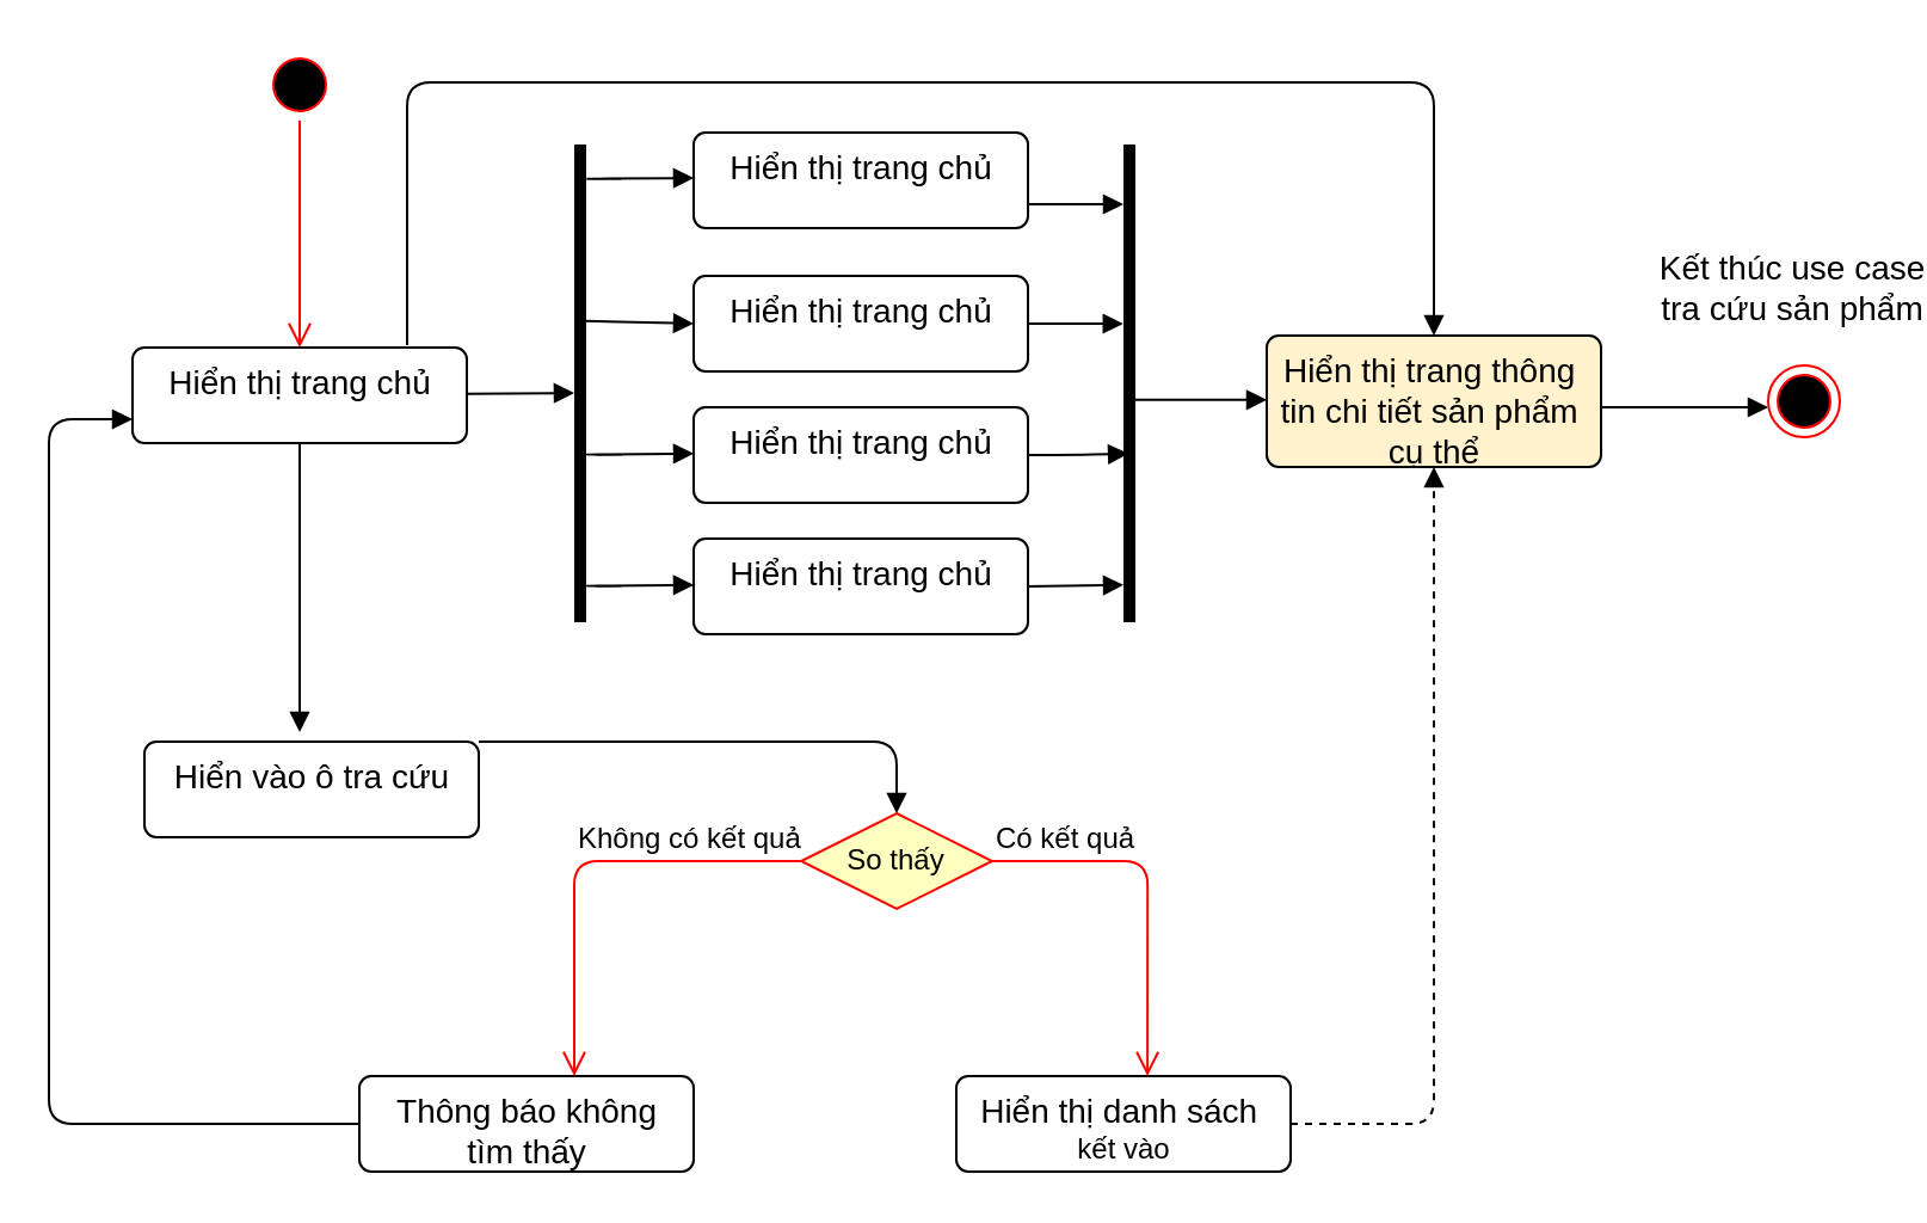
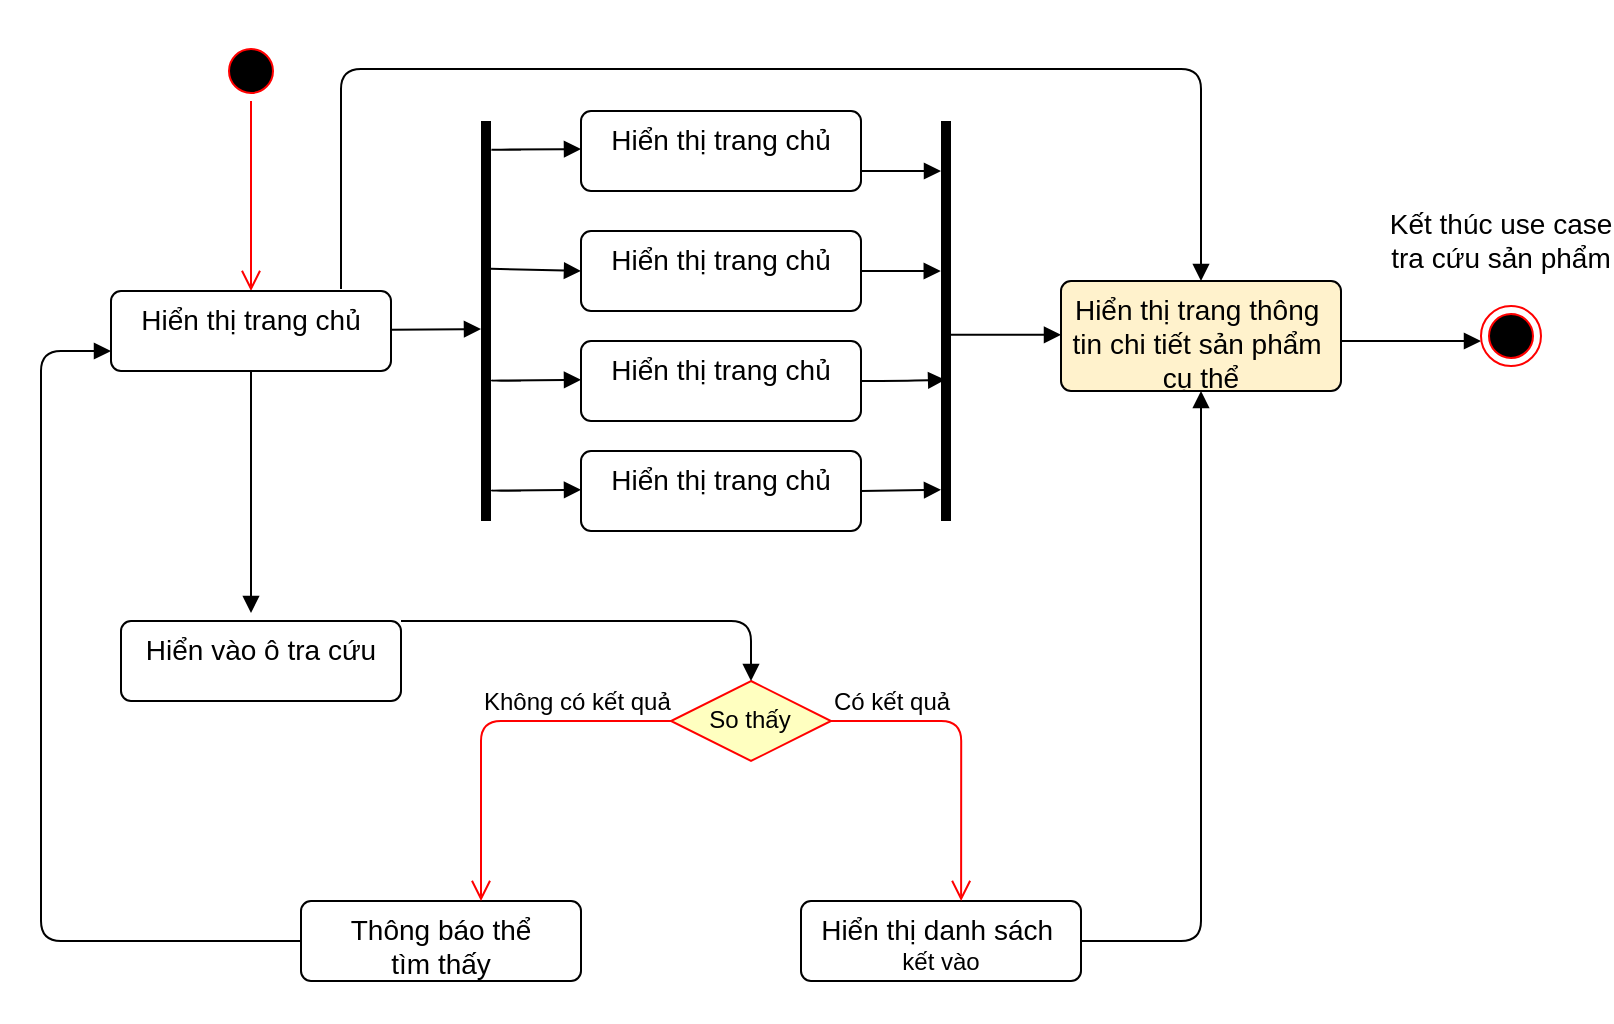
  <mxCell id="0" />
  <mxCell id="1" parent="0" />
  <mxCell id="2" value="" style="ellipse;html=1;shape=startState;fillColor=#000000;strokeColor=#ff0000;" vertex="1" parent="1"><mxGeometry x="110" y="20" width="30" height="30" as="geometry" /></mxCell>
  <mxCell id="3" value="" style="edgeStyle=orthogonalEdgeStyle;html=1;verticalAlign=bottom;endArrow=open;endSize=8;strokeColor=#ff0000;entryX=0.5;entryY=0;entryDx=0;entryDy=0;" edge="1" source="2" parent="1" target="4"><mxGeometry relative="1" as="geometry"><mxPoint x="125" y="140" as="targetPoint" /></mxGeometry></mxCell>
  <mxCell id="4" value="&lt;font style=&quot;font-size: 14px&quot;&gt;Hiển thị trang chủ&lt;/font&gt;" style="html=1;align=center;verticalAlign=top;rounded=1;absoluteArcSize=1;arcSize=10;dashed=0;" vertex="1" parent="1"><mxGeometry x="55" y="145" width="140" height="40" as="geometry" /></mxCell>
  <mxCell id="5" value="&lt;font style=&quot;font-size: 14px&quot;&gt;Hiển vào ô tra cứu&lt;/font&gt;" style="html=1;align=center;verticalAlign=top;rounded=1;absoluteArcSize=1;arcSize=10;dashed=0;" vertex="1" parent="1"><mxGeometry x="60" y="310" width="140" height="40" as="geometry" /></mxCell>
  <mxCell id="6" value="" style="html=1;verticalAlign=bottom;endArrow=block;exitX=0.5;exitY=1;exitDx=0;exitDy=0;" edge="1" parent="1" source="4"><mxGeometry width="80" relative="1" as="geometry"><mxPoint x="150" y="270" as="sourcePoint" /><mxPoint x="125" y="306" as="targetPoint" /></mxGeometry></mxCell>
- <mxCell id="7" value="&lt;font style=&quot;font-size: 14px&quot;&gt;Thông báo không &lt;br&gt;tìm thấy&lt;/font&gt;" style="html=1;align=center;verticalAlign=top;rounded=1;absoluteArcSize=1;arcSize=10;dashed=0;" vertex="1" parent="1"><mxGeometry x="150" y="450" width="140" height="40" as="geometry" /></mxCell>
+ <mxCell id="7" value="&lt;font style=&quot;font-size: 14px&quot;&gt;Thông báo thể &lt;br&gt;tìm thấy&lt;/font&gt;" style="html=1;align=center;verticalAlign=top;rounded=1;absoluteArcSize=1;arcSize=10;dashed=0;" vertex="1" parent="1"><mxGeometry x="150" y="450" width="140" height="40" as="geometry" /></mxCell>
  <mxCell id="8" value="" style="html=1;verticalAlign=bottom;endArrow=block;exitX=0;exitY=0.5;exitDx=0;exitDy=0;entryX=0;entryY=0.75;entryDx=0;entryDy=0;" edge="1" parent="1" source="7" target="4"><mxGeometry x="-1" y="-155" width="80" relative="1" as="geometry"><mxPoint x="-10" y="460" as="sourcePoint" /><mxPoint x="60" y="219.41" as="targetPoint" /><Array as="points"><mxPoint x="20" y="470" /><mxPoint x="20" y="360" /><mxPoint x="20" y="175" /></Array><mxPoint x="-40" y="-5" as="offset" /></mxGeometry></mxCell>
  <mxCell id="9" value="&lt;span style=&quot;font-size: 14px&quot;&gt;Hiển thị danh sách&amp;nbsp;&lt;br&gt;&lt;/span&gt;kết vào" style="html=1;align=center;verticalAlign=top;rounded=1;absoluteArcSize=1;arcSize=10;dashed=0;" vertex="1" parent="1"><mxGeometry x="400" y="450" width="140" height="40" as="geometry" /></mxCell>
  <mxCell id="10" value="So thấy" style="rhombus;whiteSpace=wrap;html=1;fillColor=#ffffc0;strokeColor=#ff0000;" vertex="1" parent="1"><mxGeometry x="335" y="340" width="80" height="40" as="geometry" /></mxCell>
  <mxCell id="11" value="&lt;font style=&quot;font-size: 12px&quot;&gt;Có kết quả&lt;/font&gt;" style="edgeStyle=orthogonalEdgeStyle;html=1;align=left;verticalAlign=bottom;endArrow=open;endSize=8;strokeColor=#ff0000;" edge="1" parent="1"><mxGeometry x="-1" relative="1" as="geometry"><mxPoint x="480.059" y="450" as="targetPoint" /><mxPoint x="415" y="360" as="sourcePoint" /><Array as="points"><mxPoint x="480" y="360" /></Array></mxGeometry></mxCell>
  <mxCell id="12" value="&lt;font style=&quot;font-size: 12px&quot;&gt;Không có kết quả&lt;/font&gt;" style="edgeStyle=orthogonalEdgeStyle;html=1;align=left;verticalAlign=bottom;endArrow=open;endSize=8;strokeColor=#ff0000;exitX=0;exitY=0.5;exitDx=0;exitDy=0;" edge="1" parent="1"><mxGeometry x="0.027" relative="1" as="geometry"><mxPoint x="240" y="450" as="targetPoint" /><mxPoint x="335" y="360" as="sourcePoint" /><Array as="points"><mxPoint x="240" y="360" /></Array><mxPoint as="offset" /></mxGeometry></mxCell>
  <mxCell id="13" value="" style="html=1;verticalAlign=bottom;endArrow=block;entryX=0.5;entryY=0;entryDx=0;entryDy=0;" edge="1" parent="1" target="10"><mxGeometry width="80" relative="1" as="geometry"><mxPoint x="200" y="310" as="sourcePoint" /><mxPoint x="280" y="310" as="targetPoint" /><Array as="points"><mxPoint x="240" y="310" /><mxPoint x="375" y="310" /></Array></mxGeometry></mxCell>
  <mxCell id="14" value="&lt;font style=&quot;font-size: 14px&quot;&gt;Hiển thị trang chủ&lt;/font&gt;" style="html=1;align=center;verticalAlign=top;rounded=1;absoluteArcSize=1;arcSize=10;dashed=0;" vertex="1" parent="1"><mxGeometry x="290" y="55" width="140" height="40" as="geometry" /></mxCell>
  <mxCell id="15" value="&lt;font style=&quot;font-size: 14px&quot;&gt;Hiển thị trang chủ&lt;/font&gt;" style="html=1;align=center;verticalAlign=top;rounded=1;absoluteArcSize=1;arcSize=10;dashed=0;" vertex="1" parent="1"><mxGeometry x="290" y="115" width="140" height="40" as="geometry" /></mxCell>
  <mxCell id="16" value="&lt;font style=&quot;font-size: 14px&quot;&gt;Hiển thị trang chủ&lt;/font&gt;" style="html=1;align=center;verticalAlign=top;rounded=1;absoluteArcSize=1;arcSize=10;dashed=0;" vertex="1" parent="1"><mxGeometry x="290" y="170" width="140" height="40" as="geometry" /></mxCell>
  <mxCell id="17" value="&lt;font style=&quot;font-size: 14px&quot;&gt;Hiển thị trang chủ&lt;/font&gt;" style="html=1;align=center;verticalAlign=top;rounded=1;absoluteArcSize=1;arcSize=10;dashed=0;" vertex="1" parent="1"><mxGeometry x="290" y="225" width="140" height="40" as="geometry" /></mxCell>
  <mxCell id="18" value="" style="html=1;points=[];perimeter=orthogonalPerimeter;fillColor=#000000;strokeColor=none;" vertex="1" parent="1"><mxGeometry x="240" y="60" width="5" height="200" as="geometry" /></mxCell>
  <mxCell id="19" value="" style="html=1;verticalAlign=bottom;endArrow=block;" edge="1" parent="1"><mxGeometry x="0.25" y="-40" width="80" relative="1" as="geometry"><mxPoint x="195" y="164.41" as="sourcePoint" /><mxPoint x="240" y="164" as="targetPoint" /><mxPoint x="-1" as="offset" /></mxGeometry></mxCell>
  <mxCell id="20" value="" style="html=1;verticalAlign=bottom;endArrow=block;" edge="1" parent="1"><mxGeometry width="80" relative="1" as="geometry"><mxPoint x="260" y="74.41" as="sourcePoint" /><mxPoint x="290" y="74" as="targetPoint" /><Array as="points"><mxPoint x="240" y="74.41" /></Array></mxGeometry></mxCell>
  <mxCell id="21" value="" style="html=1;verticalAlign=bottom;endArrow=block;entryX=0;entryY=0.5;entryDx=0;entryDy=0;exitX=0.008;exitY=0.369;exitDx=0;exitDy=0;exitPerimeter=0;" edge="1" parent="1" source="18" target="15"><mxGeometry width="80" relative="1" as="geometry"><mxPoint x="250" y="135" as="sourcePoint" /><mxPoint x="300" y="84" as="targetPoint" /><Array as="points" /></mxGeometry></mxCell>
  <mxCell id="22" value="" style="html=1;verticalAlign=bottom;endArrow=block;" edge="1" parent="1"><mxGeometry width="80" relative="1" as="geometry"><mxPoint x="260" y="189.82" as="sourcePoint" /><mxPoint x="290" y="189.41" as="targetPoint" /><Array as="points"><mxPoint x="240" y="189.82" /></Array></mxGeometry></mxCell>
  <mxCell id="23" value="" style="html=1;verticalAlign=bottom;endArrow=block;" edge="1" parent="1"><mxGeometry width="80" relative="1" as="geometry"><mxPoint x="260" y="244.82" as="sourcePoint" /><mxPoint x="290" y="244.41" as="targetPoint" /><Array as="points"><mxPoint x="240" y="244.82" /></Array></mxGeometry></mxCell>
  <mxCell id="24" value="&lt;span style=&quot;color: rgba(0 , 0 , 0 , 0) ; font-family: monospace ; font-size: 0px&quot;&gt;%3CmxGraphModel%3E%3Croot%3E%3CmxCell%20id%3D%220%22%2F%3E%3CmxCell%20id%3D%221%22%20parent%3D%220%22%2F%3E%3CmxCell%20id%3D%222%22%20value%3D%22%22%20style%3D%22html%3D1%3BverticalAlign%3Dbottom%3BendArrow%3Dblock%3B%22%20edge%3D%221%22%20parent%3D%221%22%3E%3CmxGeometry%20width%3D%2280%22%20relative%3D%221%22%20as%3D%22geometry%22%3E%3CmxPoint%20x%3D%22310%22%20y%3D%22124.41%22%20as%3D%22sourcePoint%22%2F%3E%3CmxPoint%20x%3D%22340%22%20y%3D%22124%22%20as%3D%22targetPoint%22%2F%3E%3CArray%20as%3D%22points%22%3E%3CmxPoint%20x%3D%22290%22%20y%3D%22124.41%22%2F%3E%3C%2FArray%3E%3C%2FmxGeometry%3E%3C%2FmxCell%3E%3CmxCell%20id%3D%223%22%20value%3D%22%22%20style%3D%22html%3D1%3BverticalAlign%3Dbottom%3BendArrow%3Dblock%3BentryX%3D0%3BentryY%3D0.5%3BentryDx%3D0%3BentryDy%3D0%3BexitX%3D0.008%3BexitY%3D0.369%3BexitDx%3D0%3BexitDy%3D0%3BexitPerimeter%3D0%3B%22%20edge%3D%221%22%20parent%3D%221%22%3E%3CmxGeometry%20width%3D%2280%22%20relative%3D%221%22%20as%3D%22geometry%22%3E%3CmxPoint%20x%3D%22290.04%22%20y%3D%22183.8%22%20as%3D%22sourcePoint%22%2F%3E%3CmxPoint%20x%3D%22340%22%20y%3D%22185%22%20as%3D%22targetPoint%22%2F%3E%3CArray%20as%3D%22points%22%2F%3E%3C%2FmxGeometry%3E%3C%2FmxCell%3E%3CmxCell%20id%3D%224%22%20value%3D%22%22%20style%3D%22html%3D1%3BverticalAlign%3Dbottom%3BendArrow%3Dblock%3B%22%20edge%3D%221%22%20parent%3D%221%22%3E%3CmxGeometry%20width%3D%2280%22%20relative%3D%221%22%20as%3D%22geometry%22%3E%3CmxPoint%20x%3D%22310%22%20y%3D%22239.82%22%20as%3D%22sourcePoint%22%2F%3E%3CmxPoint%20x%3D%22340%22%20y%3D%22239.41%22%20as%3D%22targetPoint%22%2F%3E%3CArray%20as%3D%22points%22%3E%3CmxPoint%20x%3D%22290%22%20y%3D%22239.82%22%2F%3E%3C%2FArray%3E%3C%2FmxGeometry%3E%3C%2FmxCell%3E%3CmxCell%20id%3D%225%22%20value%3D%22%22%20style%3D%22html%3D1%3BverticalAlign%3Dbottom%3BendArrow%3Dblock%3B%22%20edge%3D%221%22%20parent%3D%221%22%3E%3CmxGeometry%20width%3D%2280%22%20relative%3D%221%22%20as%3D%22geometry%22%3E%3CmxPoint%20x%3D%22310%22%20y%3D%22294.82%22%20as%3D%22sourcePoint%22%2F%3E%3CmxPoint%20x%3D%22340%22%20y%3D%22294.41%22%20as%3D%22targetPoint%22%2F%3E%3CArray%20as%3D%22points%22%3E%3CmxPoint%20x%3D%22290%22%20y%3D%22294.82%22%2F%3E%3C%2FArray%3E%3C%2FmxGeometry%3E%3C%2FmxCell%3E%3C%2Froot%3E%3C%2FmxGraphModel%3E&lt;/span&gt;" style="text;html=1;align=center;verticalAlign=middle;resizable=0;points=[];autosize=1;" vertex="1" parent="1"><mxGeometry x="530" y="180" width="20" height="20" as="geometry" /></mxCell>
  <mxCell id="25" value="" style="html=1;points=[];perimeter=orthogonalPerimeter;fillColor=#000000;strokeColor=none;" vertex="1" parent="1"><mxGeometry x="470" y="60" width="5" height="200" as="geometry" /></mxCell>
  <mxCell id="26" value="" style="html=1;verticalAlign=bottom;endArrow=block;exitX=1;exitY=0.5;exitDx=0;exitDy=0;" edge="1" parent="1" source="17"><mxGeometry width="80" relative="1" as="geometry"><mxPoint x="440" y="244.82" as="sourcePoint" /><mxPoint x="470" y="244.41" as="targetPoint" /><Array as="points" /></mxGeometry></mxCell>
  <mxCell id="27" value="" style="html=1;verticalAlign=bottom;endArrow=block;exitX=1;exitY=0.5;exitDx=0;exitDy=0;entryX=0.413;entryY=0.647;entryDx=0;entryDy=0;entryPerimeter=0;" edge="1" parent="1" source="16" target="25"><mxGeometry width="80" relative="1" as="geometry"><mxPoint x="440" y="255" as="sourcePoint" /><mxPoint x="480" y="254.41" as="targetPoint" /><Array as="points"><mxPoint x="450" y="190" /></Array></mxGeometry></mxCell>
  <mxCell id="28" value="" style="html=1;verticalAlign=bottom;endArrow=block;entryX=-0.023;entryY=0.375;entryDx=0;entryDy=0;entryPerimeter=0;" edge="1" parent="1" target="25"><mxGeometry width="80" relative="1" as="geometry"><mxPoint x="430" y="135" as="sourcePoint" /><mxPoint x="490" y="264.41" as="targetPoint" /><Array as="points" /></mxGeometry></mxCell>
  <mxCell id="29" value="" style="html=1;verticalAlign=bottom;endArrow=block;exitX=1;exitY=0.75;exitDx=0;exitDy=0;" edge="1" parent="1" source="14" target="25"><mxGeometry width="80" relative="1" as="geometry"><mxPoint x="440" y="145" as="sourcePoint" /><mxPoint x="479.885" y="145" as="targetPoint" /><Array as="points" /></mxGeometry></mxCell>
  <mxCell id="30" value="&lt;font style=&quot;font-size: 14px&quot;&gt;Hiển thị trang thông&amp;nbsp;&lt;br&gt;tin chi tiết sản phẩm&amp;nbsp;&lt;br&gt;cụ thể&lt;br&gt;&lt;/font&gt;" style="html=1;align=center;verticalAlign=top;rounded=1;absoluteArcSize=1;arcSize=10;dashed=0;fillColor=#fff2cc;" vertex="1" parent="1"><mxGeometry x="530" y="140" width="140" height="55" as="geometry" /></mxCell>
  <mxCell id="31" value="" style="html=1;verticalAlign=bottom;endArrow=block;" edge="1" parent="1"><mxGeometry x="1" y="-100" width="80" relative="1" as="geometry"><mxPoint x="470" y="166.91" as="sourcePoint" /><mxPoint x="530" y="166.91" as="targetPoint" /><mxPoint x="10" as="offset" /></mxGeometry></mxCell>
- <mxCell id="32" value="" style="html=1;verticalAlign=bottom;endArrow=block;entryX=0.5;entryY=1;entryDx=0;entryDy=0;exitX=1;exitY=0.5;exitDx=0;exitDy=0;dashed=1;" edge="1" parent="1" source="9" target="30"><mxGeometry width="80" relative="1" as="geometry"><mxPoint x="470" y="300" as="sourcePoint" /><mxPoint x="550" y="300" as="targetPoint" /><Array as="points"><mxPoint x="600" y="470" /></Array></mxGeometry></mxCell>
+ <mxCell id="32" value="" style="html=1;verticalAlign=bottom;endArrow=block;entryX=0.5;entryY=1;entryDx=0;entryDy=0;exitX=1;exitY=0.5;exitDx=0;exitDy=0;" edge="1" parent="1" source="9" target="30"><mxGeometry width="80" relative="1" as="geometry"><mxPoint x="470" y="300" as="sourcePoint" /><mxPoint x="550" y="300" as="targetPoint" /><Array as="points"><mxPoint x="600" y="470" /></Array></mxGeometry></mxCell>
  <mxCell id="33" value="" style="html=1;verticalAlign=bottom;endArrow=block;entryX=0.5;entryY=0;entryDx=0;entryDy=0;" edge="1" parent="1" target="30"><mxGeometry x="0.053" y="44" width="80" relative="1" as="geometry"><mxPoint x="170" y="144" as="sourcePoint" /><mxPoint x="370" y="34" as="targetPoint" /><Array as="points"><mxPoint x="170" y="34" /><mxPoint x="600" y="34" /></Array><mxPoint as="offset" /></mxGeometry></mxCell>
  <mxCell id="34" value="&lt;font style=&quot;font-size: 14px&quot;&gt;Kết thúc use case &lt;br&gt;tra cứu sản phẩm&lt;/font&gt;" style="html=1;verticalAlign=bottom;endArrow=block;" edge="1" parent="1"><mxGeometry x="1" y="32" width="80" relative="1" as="geometry"><mxPoint x="670" y="170" as="sourcePoint" /><mxPoint x="740" y="170" as="targetPoint" /><mxPoint x="10" y="2" as="offset" /></mxGeometry></mxCell>
  <mxCell id="35" value="" style="ellipse;html=1;shape=endState;fillColor=#000000;strokeColor=#ff0000;" vertex="1" parent="1"><mxGeometry x="740" y="152.5" width="30" height="30" as="geometry" /></mxCell>
